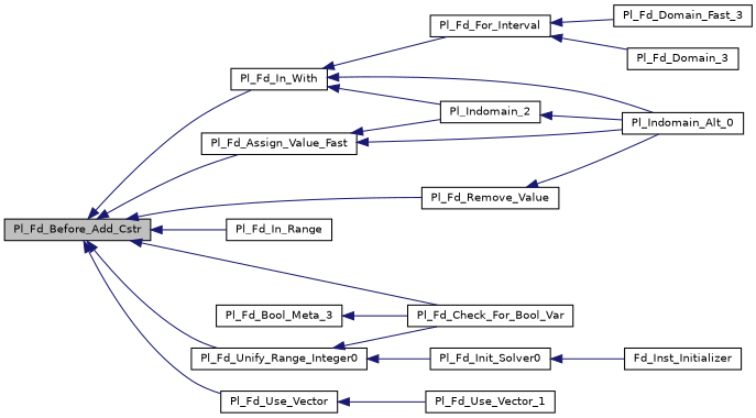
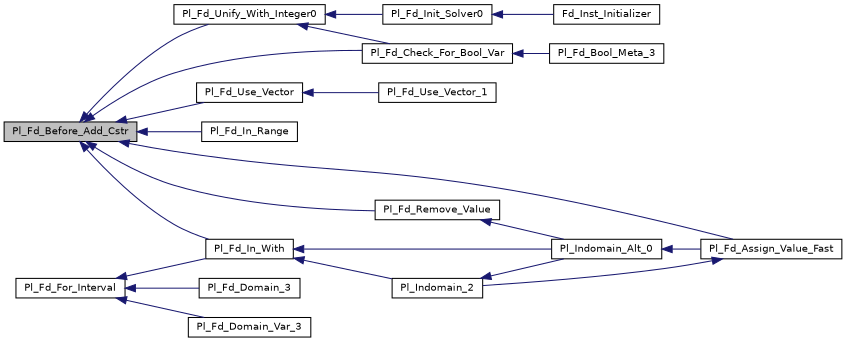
  digraph {
    rankdir=LR
    node [color=black fillcolor=white fontname=Helvetica fontsize=10 shape=record style=filled]
    edge [color=midnightblue dir=back fontname=Helvetica fontsize=10 labelfontname=Helvetica labelfontsize=10 style=solid]
    n1 [fillcolor=grey75 fontcolor=black height=0.2 label=Pl_Fd_Before_Add_Cstr width=0.4]
    n2 [height=0.2 label=Pl_Fd_In_With width=0.4]
    n3 [height=0.2 label=Pl_Fd_In_Range width=0.4]
    n4 [height=0.2 label=Pl_Fd_Assign_Value_Fast width=0.4]
-   n5 [height=0.2 label=Pl_Fd_Unify_Range_Integer0 width=0.4]
+   n5 [height=0.2 label=Pl_Fd_Unify_With_Integer0 width=0.4]
    n6 [height=0.2 label=Pl_Fd_Check_For_Bool_Var width=0.4]
    n7 [height=0.2 label=Pl_Fd_Remove_Value width=0.4]
    n8 [height=0.2 label=Pl_Fd_Use_Vector width=0.4]
    n9 [height=0.2 label=Pl_Fd_For_Interval width=0.4]
    n10 [height=0.2 label=Pl_Indomain_2 width=0.4]
    n11 [height=0.2 label=Pl_Indomain_Alt_0 width=0.4]
    n12 [height=0.2 label=Pl_Fd_Init_Solver0 width=0.4]
    n13 [height=0.2 label=Pl_Fd_Bool_Meta_3 width=0.4]
    n14 [height=0.2 label=Pl_Fd_Use_Vector_1 width=0.4]
-   n15 [height=0.2 label=Pl_Fd_Domain_Fast_3 width=0.4]
+   n15 [height=0.2 label=Pl_Fd_Domain_Var_3 width=0.4]
    n16 [height=0.2 label=Pl_Fd_Domain_3 width=0.4]
    n17 [height=0.2 label=Fd_Inst_Initializer width=0.4]
    n1 -> n2
    n1 -> n3
    n1 -> n4
    n1 -> n5
    n1 -> n6
    n1 -> n7
    n1 -> n8
-   n2 -> n9
+   n9 -> n2
    n2 -> n10
    n2 -> n11
    n4 -> n10
-   n4 -> n11
+   n11 -> n4
    n5 -> n6
    n5 -> n12
-   n13 -> n6
+   n6 -> n13
    n7 -> n11
    n8 -> n14
    n9 -> n15
    n9 -> n16
    n10 -> n11
    n12 -> n17
  }
